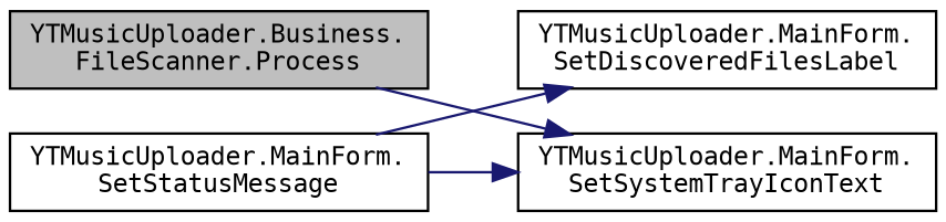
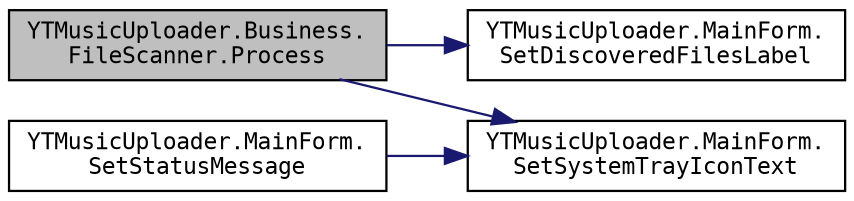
  digraph {
    fontname="DejaVu Sans Mono"
    rankdir=LR
    node [color=black fillcolor=white fontname="DejaVu Sans Mono" fontsize=10 shape=record style=filled]
    edge [color=midnightblue fontname="DejaVu Sans Mono" fontsize=10 labelfontname=Helvetica labelfontsize=10 style=solid]
    n1 [fillcolor=grey75 fontcolor=black height=0.2 label="YTMusicUploader.Business.\lFileScanner.Process" width=0.4]
    n2 [height=0.2 label="YTMusicUploader.MainForm.\lSetDiscoveredFilesLabel" width=0.4]
    n3 [height=0.2 label="YTMusicUploader.MainForm.\lSetSystemTrayIconText" width=0.4]
    n4 [height=0.2 label="YTMusicUploader.MainForm.\lSetStatusMessage" width=0.4]
-   n4 -> n2
+   n1 -> n2
    n1 -> n3
    n4 -> n3
  }
